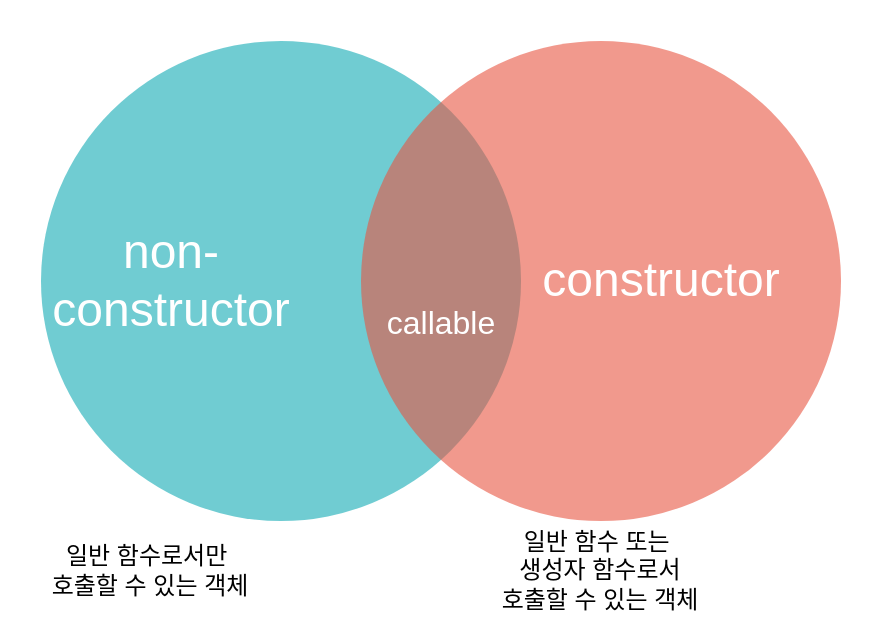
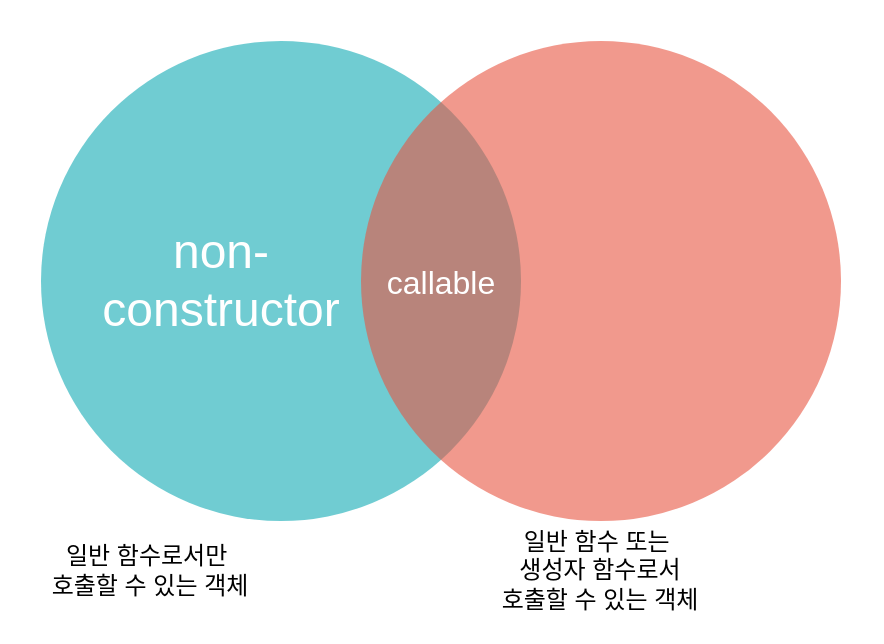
  <mxCell id="0" />
  <mxCell id="1" parent="0" />
  <mxCell id="2" value="" style="ellipse;fillColor=#12AAB5;opacity=60;strokeColor=none;html=1;fontColor=#FFFFFF;" parent="1" vertex="1"><mxGeometry x="20" y="20" width="240" height="240" as="geometry" /></mxCell>
  <mxCell id="3" value="" style="ellipse;fillColor=#e85642;opacity=60;strokeColor=none;html=1;fontColor=#FFFFFF;" parent="1" vertex="1"><mxGeometry x="180" y="20" width="240" height="240" as="geometry" /></mxCell>
- <mxCell id="4" value="non-&lt;br&gt;constructor" style="text;fontSize=24;align=center;verticalAlign=middle;html=1;fontColor=#FFFFFF;" parent="1" vertex="1"><mxGeometry x="25" y="105" width="120" height="70" as="geometry" /></mxCell>
- <mxCell id="5" value="constructor" style="text;fontSize=24;align=center;verticalAlign=middle;html=1;fontColor=#FFFFFF;" parent="1" vertex="1"><mxGeometry x="270" y="105" width="120" height="70" as="geometry" /></mxCell>
- <mxCell id="6" value="callable" style="text;align=center;html=1;fontColor=#FFFFFF;fontSize=16;" parent="1" vertex="1"><mxGeometry x="200" y="145" width="40" height="30" as="geometry" /></mxCell>
+ <mxCell id="4" value="non-&lt;br&gt;constructor" style="text;fontSize=24;align=center;verticalAlign=middle;html=1;fontColor=#FFFFFF;" parent="1" vertex="1"><mxGeometry x="50" y="105" width="120" height="70" as="geometry" /></mxCell>
+ <mxCell id="6" value="callable" style="text;align=center;html=1;fontColor=#FFFFFF;fontSize=16;" parent="1" vertex="1"><mxGeometry x="200" y="125" width="40" height="30" as="geometry" /></mxCell>
  <mxCell id="7" value="일반 함수로서만&amp;nbsp;&lt;br&gt;호출할 수 있는 객체" style="text;html=1;strokeColor=none;fillColor=none;align=center;verticalAlign=middle;whiteSpace=wrap;rounded=0;" vertex="1" parent="1"><mxGeometry x="20" y="270" width="110" height="30" as="geometry" /></mxCell>
  <mxCell id="8" value="일반 함수 또는&amp;nbsp;&lt;br&gt;생성자 함수로서&lt;br&gt;호출할 수 있는 객체" style="text;html=1;strokeColor=none;fillColor=none;align=center;verticalAlign=middle;whiteSpace=wrap;rounded=0;" vertex="1" parent="1"><mxGeometry x="245" y="270" width="110" height="30" as="geometry" /></mxCell>
